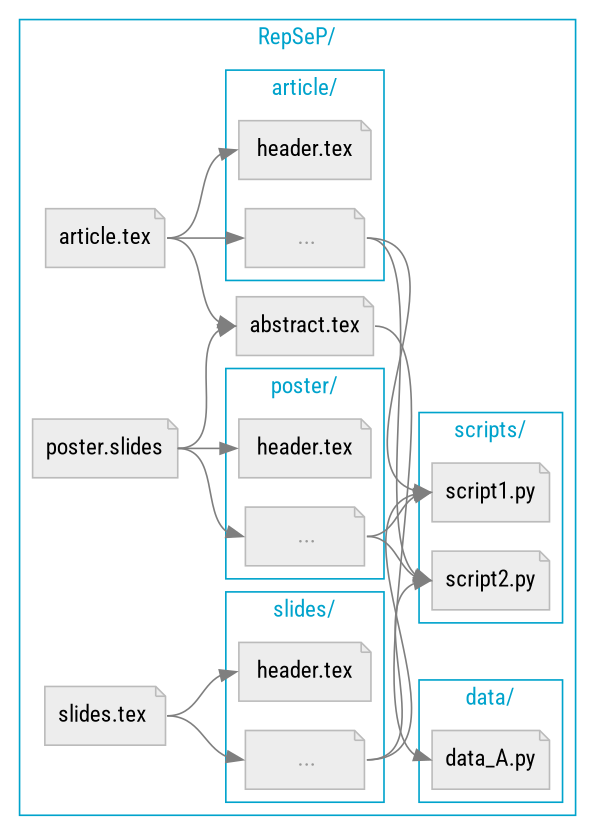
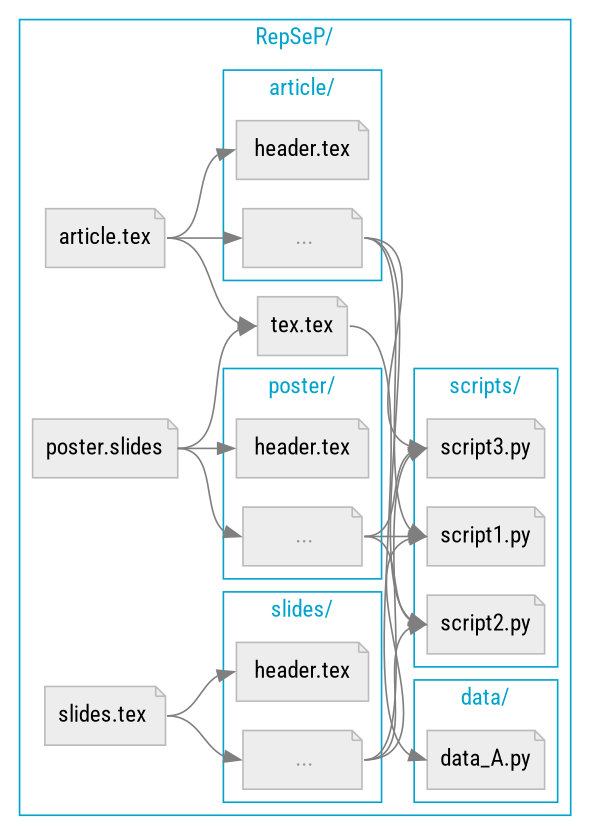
  digraph {
    fontname="Roboto Condensed"
    rankdir=LR
    node [color="#BBBBBB" fillcolor=grey93 fontname="Roboto Condensed" shape=note style=filled]
    edge [color=gray50 fontname="Roboto Condensed" headport=w tailport=e]
    n1 [label="article.tex"]
    n2 [label="poster.slides"]
    n3 [label="slides.tex "]
    n4 [label=" header.tex "]
    n5 [fontcolor="#999998" label="        ...       "]
    n6 [label=" header.tex "]
    n7 [fontcolor="#999998" label="        ...       "]
    n8 [label=" header.tex "]
    n9 [fontcolor="#999998" label="        ...       "]
    n10 [label="script1.py"]
    n11 [label="script2.py"]
+   n12 [label="script3.py"]
    n13 [label="data_A.py"]
-   n14 [label="abstract.tex"]
+   n14 [label="tex.tex"]
    subgraph cluster_1 {
      color="#00a3cc"
      fontcolor="#00a3cc"
      label="RepSeP/"
      n14
      subgraph sub_2 {
        color="#00a3cc"
        fontcolor="#00a3cc"
        label="RepSeP/"
        rank=same
        n1
        n2
        n3
      }
      subgraph cluster_3 {
        color="#00a3cc"
        fontcolor="#00a3cc"
        label="article/"
        n4
        n5
      }
      subgraph cluster_4 {
        color="#00a3cc"
        fontcolor="#00a3cc"
        label="poster/"
        n6
        n7
      }
      subgraph cluster_5 {
        color="#00a3cc"
        fontcolor="#00a3cc"
        label="slides/"
        n8
        n9
      }
      subgraph cluster_6 {
        color="#00a3cc"
        fontcolor="#00a3cc"
        label="scripts/"
        n10
        n11
+       n12
      }
      subgraph cluster_7 {
        color="#00a3cc"
        fontcolor="#00a3cc"
        label="data/"
        n13
      }
    }
    n1 -> n4
    n1 -> n5
    n1 -> n14
    n2 -> n6
    n2 -> n7
    n2 -> n14
    n3 -> n8
    n3 -> n9
    n5 -> n10
    n5 -> n11
+   n5 -> n12
    n7 -> n10
    n7 -> n11
+   n7 -> n12
    n9 -> n10
    n9 -> n11
+   n9 -> n12
    n9 -> n13 [style=invis]
    n14 -> n13 [constraint=false]
  }
